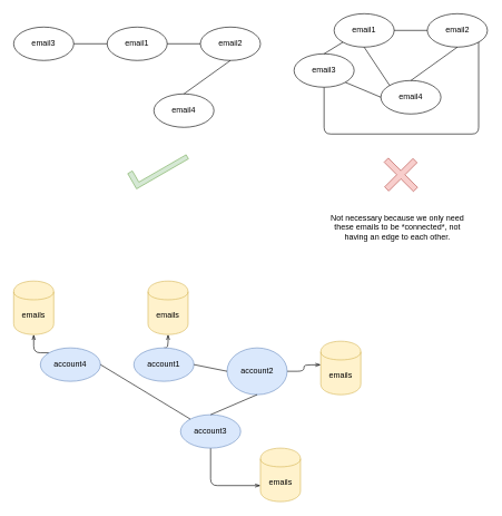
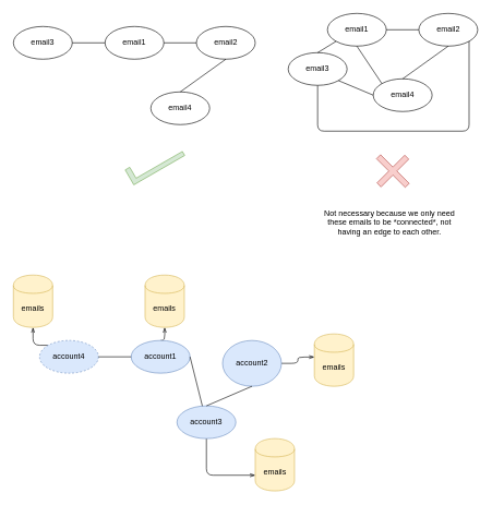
  <mxCell id="0" />
  <mxCell id="1" parent="0" />
  <mxCell id="2" value="email1" style="ellipse;whiteSpace=wrap;html=1;" vertex="1" parent="1"><mxGeometry x="160" y="40" width="90" height="50" as="geometry" /></mxCell>
  <mxCell id="3" value="email2" style="ellipse;whiteSpace=wrap;html=1;" vertex="1" parent="1"><mxGeometry x="299.67" y="40" width="90" height="50" as="geometry" /></mxCell>
  <mxCell id="4" value="email4" style="ellipse;whiteSpace=wrap;html=1;" vertex="1" parent="1"><mxGeometry x="230" y="140" width="90" height="50" as="geometry" /></mxCell>
  <mxCell id="5" value="" style="endArrow=none;html=1;exitX=1;exitY=0.5;exitDx=0;exitDy=0;entryX=0;entryY=0.5;entryDx=0;entryDy=0;" edge="1" parent="1" source="2" target="3"><mxGeometry width="50" height="50" relative="1" as="geometry"><mxPoint x="240" y="60" as="sourcePoint" /><mxPoint x="290" y="10" as="targetPoint" /></mxGeometry></mxCell>
  <mxCell id="6" value="" style="endArrow=none;html=1;exitX=0.5;exitY=0;exitDx=0;exitDy=0;entryX=0.5;entryY=1;entryDx=0;entryDy=0;" edge="1" parent="1" source="4" target="3"><mxGeometry width="50" height="50" relative="1" as="geometry"><mxPoint x="260" y="75" as="sourcePoint" /><mxPoint x="309.67" y="75" as="targetPoint" /></mxGeometry></mxCell>
  <mxCell id="7" value="email3" style="ellipse;whiteSpace=wrap;html=1;" vertex="1" parent="1"><mxGeometry x="20" y="40" width="90" height="50" as="geometry" /></mxCell>
  <mxCell id="8" value="" style="endArrow=none;html=1;exitX=1;exitY=0.5;exitDx=0;exitDy=0;entryX=0;entryY=0.5;entryDx=0;entryDy=0;" edge="1" parent="1" source="7" target="2"><mxGeometry width="50" height="50" relative="1" as="geometry"><mxPoint x="110.33" y="30" as="sourcePoint" /><mxPoint x="160" y="30" as="targetPoint" /></mxGeometry></mxCell>
  <mxCell id="9" value="email1" style="ellipse;whiteSpace=wrap;html=1;" vertex="1" parent="1"><mxGeometry x="500" y="20" width="90" height="50" as="geometry" /></mxCell>
  <mxCell id="10" value="email2" style="ellipse;whiteSpace=wrap;html=1;" vertex="1" parent="1"><mxGeometry x="639.67" y="20" width="90" height="50" as="geometry" /></mxCell>
  <mxCell id="11" value="email4" style="ellipse;whiteSpace=wrap;html=1;" vertex="1" parent="1"><mxGeometry x="570" y="120" width="90" height="50" as="geometry" /></mxCell>
  <mxCell id="12" value="" style="endArrow=none;html=1;exitX=1;exitY=0.5;exitDx=0;exitDy=0;entryX=0;entryY=0.5;entryDx=0;entryDy=0;" edge="1" parent="1" source="9" target="10"><mxGeometry width="50" height="50" relative="1" as="geometry"><mxPoint x="580" y="40" as="sourcePoint" /><mxPoint x="630" y="-10" as="targetPoint" /></mxGeometry></mxCell>
  <mxCell id="13" value="" style="endArrow=none;html=1;exitX=0.5;exitY=0;exitDx=0;exitDy=0;entryX=0.5;entryY=1;entryDx=0;entryDy=0;" edge="1" parent="1" source="11" target="10"><mxGeometry width="50" height="50" relative="1" as="geometry"><mxPoint x="600" y="55" as="sourcePoint" /><mxPoint x="649.67" y="55" as="targetPoint" /></mxGeometry></mxCell>
  <mxCell id="14" style="edgeStyle=orthogonalEdgeStyle;rounded=1;orthogonalLoop=1;jettySize=auto;html=1;exitX=0.5;exitY=1;exitDx=0;exitDy=0;entryX=1;entryY=1;entryDx=0;entryDy=0;startArrow=none;startFill=0;endArrow=none;endFill=0;" edge="1" parent="1" source="15" target="10"><mxGeometry relative="1" as="geometry"><Array as="points"><mxPoint x="485" y="200" /><mxPoint x="717" y="200" /></Array></mxGeometry></mxCell>
  <mxCell id="15" value="email3" style="ellipse;whiteSpace=wrap;html=1;" vertex="1" parent="1"><mxGeometry x="440" y="80" width="90" height="50" as="geometry" /></mxCell>
  <mxCell id="16" value="" style="endArrow=none;html=1;exitX=0.5;exitY=0;exitDx=0;exitDy=0;entryX=0;entryY=1;entryDx=0;entryDy=0;" edge="1" parent="1" source="15" target="9"><mxGeometry width="50" height="50" relative="1" as="geometry"><mxPoint x="450.33" y="44.67" as="sourcePoint" /><mxPoint x="500" y="44.67" as="targetPoint" /></mxGeometry></mxCell>
  <mxCell id="17" value="" style="endArrow=none;html=1;exitX=1;exitY=1;exitDx=0;exitDy=0;entryX=0;entryY=0.5;entryDx=0;entryDy=0;" edge="1" parent="1" source="15" target="11"><mxGeometry width="50" height="50" relative="1" as="geometry"><mxPoint x="495" y="90" as="sourcePoint" /><mxPoint x="510" y="54.67" as="targetPoint" /></mxGeometry></mxCell>
  <mxCell id="18" value="" style="endArrow=none;html=1;exitX=0;exitY=0;exitDx=0;exitDy=0;entryX=0.5;entryY=1;entryDx=0;entryDy=0;" edge="1" parent="1" source="11" target="9"><mxGeometry width="50" height="50" relative="1" as="geometry"><mxPoint x="505" y="100" as="sourcePoint" /><mxPoint x="520" y="64.67" as="targetPoint" /></mxGeometry></mxCell>
  <mxCell id="19" value="" style="shape=corner;whiteSpace=wrap;html=1;dx=7;dy=8;rotation=-210;direction=south;fillColor=#d5e8d4;strokeColor=#82b366;" vertex="1" parent="1"><mxGeometry x="191.48" y="235.05" width="89.77" height="26.3" as="geometry" /></mxCell>
  <mxCell id="20" value="" style="shape=cross;whiteSpace=wrap;html=1;size=0.144;rotation=-45;fillColor=#f8cecc;strokeColor=#b85450;" vertex="1" parent="1"><mxGeometry x="570" y="230" width="60" height="62" as="geometry" /></mxCell>
  <mxCell id="21" value="Not necessary because we only need these emails to be *connected*, not having an edge to each other." style="text;html=1;strokeColor=none;fillColor=none;align=center;verticalAlign=middle;whiteSpace=wrap;rounded=0;" vertex="1" parent="1"><mxGeometry x="490" y="320" width="210" height="40" as="geometry" /></mxCell>
  <mxCell id="22" style="edgeStyle=orthogonalEdgeStyle;rounded=1;orthogonalLoop=1;jettySize=auto;html=1;exitX=0.5;exitY=0;exitDx=0;exitDy=0;entryX=0.5;entryY=1;entryDx=0;entryDy=0;startArrow=none;startFill=0;endArrow=openThin;endFill=0;" edge="1" parent="1" source="23" target="34"><mxGeometry relative="1" as="geometry" /></mxCell>
  <mxCell id="23" value="account1" style="ellipse;whiteSpace=wrap;html=1;fillColor=#dae8fc;strokeColor=#6c8ebf;" vertex="1" parent="1"><mxGeometry x="200" y="520" width="90" height="50" as="geometry" /></mxCell>
  <mxCell id="24" style="edgeStyle=orthogonalEdgeStyle;rounded=1;orthogonalLoop=1;jettySize=auto;html=1;exitX=1;exitY=0.5;exitDx=0;exitDy=0;entryX=0;entryY=0.442;entryDx=0;entryDy=0;entryPerimeter=0;startArrow=none;startFill=0;endArrow=openThin;endFill=0;" edge="1" parent="1" source="25" target="35"><mxGeometry relative="1" as="geometry" /></mxCell>
  <mxCell id="25" value="account2" style="ellipse;whiteSpace=wrap;html=1;fillColor=#dae8fc;strokeColor=#6c8ebf;" vertex="1" parent="1"><mxGeometry x="339.67" y="520" width="90" height="70" as="geometry" /></mxCell>
  <mxCell id="26" style="edgeStyle=orthogonalEdgeStyle;rounded=1;orthogonalLoop=1;jettySize=auto;html=1;exitX=0.5;exitY=1;exitDx=0;exitDy=0;entryX=0;entryY=0.7;entryDx=0;entryDy=0;startArrow=none;startFill=0;endArrow=openThin;endFill=0;" edge="1" parent="1" source="27" target="36"><mxGeometry relative="1" as="geometry" /></mxCell>
  <mxCell id="27" value="account3" style="ellipse;whiteSpace=wrap;html=1;fillColor=#dae8fc;strokeColor=#6c8ebf;" vertex="1" parent="1"><mxGeometry x="270" y="620" width="90" height="50" as="geometry" /></mxCell>
- <mxCell id="28" value="" style="endArrow=none;html=1;exitX=1;exitY=0.5;exitDx=0;exitDy=0;entryX=0;entryY=0.5;entryDx=0;entryDy=0;" edge="1" parent="1" source="23" target="25"><mxGeometry width="50" height="50" relative="1" as="geometry"><mxPoint x="280" y="540" as="sourcePoint" /><mxPoint x="330" y="490" as="targetPoint" /></mxGeometry></mxCell>
+ <mxCell id="28" value="" style="endArrow=none;html=1;exitX=1;exitY=0.5;exitDx=0;exitDy=0;" edge="1" parent="1" source="23" target="27"><mxGeometry width="50" height="50" relative="1" as="geometry"><mxPoint x="280" y="540" as="sourcePoint" /><mxPoint x="330" y="490" as="targetPoint" /></mxGeometry></mxCell>
  <mxCell id="29" value="" style="endArrow=none;html=1;exitX=0.5;exitY=0;exitDx=0;exitDy=0;entryX=0.5;entryY=1;entryDx=0;entryDy=0;" edge="1" parent="1" source="27" target="25"><mxGeometry width="50" height="50" relative="1" as="geometry"><mxPoint x="300" y="555" as="sourcePoint" /><mxPoint x="349.67" y="555" as="targetPoint" /></mxGeometry></mxCell>
  <mxCell id="30" style="edgeStyle=orthogonalEdgeStyle;rounded=1;orthogonalLoop=1;jettySize=auto;html=1;exitX=0;exitY=0;exitDx=0;exitDy=0;entryX=0.5;entryY=1;entryDx=0;entryDy=0;startArrow=none;startFill=0;endArrow=openThin;endFill=0;" edge="1" parent="1" source="31" target="33"><mxGeometry relative="1" as="geometry" /></mxCell>
- <mxCell id="31" value="account4" style="ellipse;whiteSpace=wrap;html=1;fillColor=#dae8fc;strokeColor=#6c8ebf;" vertex="1" parent="1"><mxGeometry x="60" y="520" width="90" height="50" as="geometry" /></mxCell>
- <mxCell id="32" value="" style="endArrow=none;html=1;exitX=1;exitY=0.5;exitDx=0;exitDy=0;" edge="1" parent="1" source="31" target="27"><mxGeometry width="50" height="50" relative="1" as="geometry"><mxPoint x="150.33" y="510" as="sourcePoint" /><mxPoint x="200" y="510" as="targetPoint" /></mxGeometry></mxCell>
+ <mxCell id="31" value="account4" style="ellipse;whiteSpace=wrap;html=1;fillColor=#dae8fc;strokeColor=#6c8ebf;dashed=1;" vertex="1" parent="1"><mxGeometry x="60" y="520" width="90" height="50" as="geometry" /></mxCell>
+ <mxCell id="32" value="" style="endArrow=none;html=1;exitX=1;exitY=0.5;exitDx=0;exitDy=0;entryX=0;entryY=0.5;entryDx=0;entryDy=0;" edge="1" parent="1" source="31" target="23"><mxGeometry width="50" height="50" relative="1" as="geometry"><mxPoint x="150.33" y="510" as="sourcePoint" /><mxPoint x="200" y="510" as="targetPoint" /></mxGeometry></mxCell>
  <mxCell id="33" value="emails" style="shape=cylinder;whiteSpace=wrap;html=1;boundedLbl=1;backgroundOutline=1;fillColor=#fff2cc;strokeColor=#d6b656;" vertex="1" parent="1"><mxGeometry x="20" y="420" width="60" height="80" as="geometry" /></mxCell>
  <mxCell id="34" value="emails" style="shape=cylinder;whiteSpace=wrap;html=1;boundedLbl=1;backgroundOutline=1;fillColor=#fff2cc;strokeColor=#d6b656;" vertex="1" parent="1"><mxGeometry x="221.25" y="420" width="60" height="80" as="geometry" /></mxCell>
  <mxCell id="35" value="emails" style="shape=cylinder;whiteSpace=wrap;html=1;boundedLbl=1;backgroundOutline=1;fillColor=#fff2cc;strokeColor=#d6b656;" vertex="1" parent="1"><mxGeometry x="480" y="510" width="60" height="80" as="geometry" /></mxCell>
  <mxCell id="36" value="emails" style="shape=cylinder;whiteSpace=wrap;html=1;boundedLbl=1;backgroundOutline=1;fillColor=#fff2cc;strokeColor=#d6b656;" vertex="1" parent="1"><mxGeometry x="389.67" y="670" width="60" height="80" as="geometry" /></mxCell>
